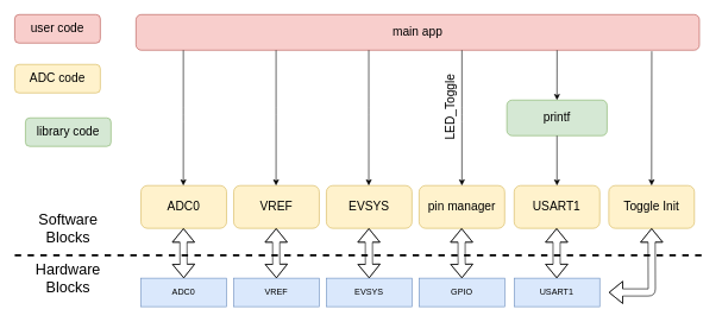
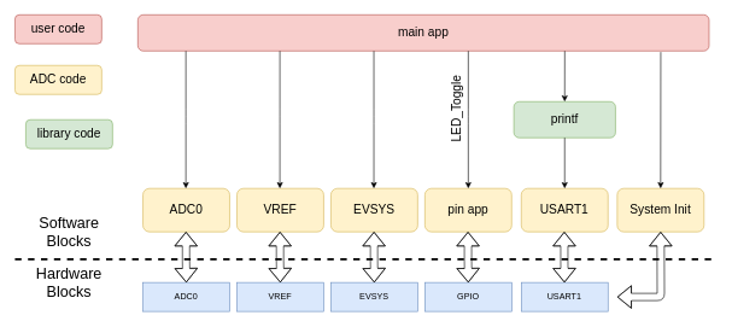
  <mxCell id="0" />
  <mxCell id="1" parent="0" />
  <mxCell id="2" value="&lt;span style=&quot;font-size: 17px&quot;&gt;main app&lt;/span&gt;" style="rounded=1;whiteSpace=wrap;html=1;fillColor=#f8cecc;strokeColor=#b85450;" parent="1" vertex="1"><mxGeometry x="190" y="20" width="790" height="50" as="geometry" /></mxCell>
- <mxCell id="3" value="&lt;span&gt;&lt;font style=&quot;font-size: 17px&quot;&gt;pin manager&lt;/font&gt;&lt;/span&gt;" style="rounded=1;whiteSpace=wrap;html=1;fillColor=#fff2cc;strokeColor=#d6b656;" parent="1" vertex="1"><mxGeometry x="587" y="260" width="120" height="60" as="geometry" /></mxCell>
+ <mxCell id="3" value="&lt;span&gt;&lt;font style=&quot;font-size: 17px&quot;&gt;pin app&lt;/font&gt;&lt;/span&gt;" style="rounded=1;whiteSpace=wrap;html=1;fillColor=#fff2cc;strokeColor=#d6b656;" parent="1" vertex="1"><mxGeometry x="587" y="260" width="120" height="60" as="geometry" /></mxCell>
  <mxCell id="4" value="&lt;span&gt;&lt;font style=&quot;font-size: 17px&quot;&gt;USART1&lt;/font&gt;&lt;/span&gt;" style="rounded=1;whiteSpace=wrap;html=1;fillColor=#fff2cc;strokeColor=#d6b656;" parent="1" vertex="1"><mxGeometry x="720.31" y="260" width="120" height="60" as="geometry" /></mxCell>
  <mxCell id="5" value="&lt;font style=&quot;font-size: 17px&quot;&gt;printf&lt;/font&gt;" style="rounded=1;whiteSpace=wrap;html=1;fillColor=#d5e8d4;strokeColor=#82b366;" parent="1" vertex="1"><mxGeometry x="710" y="140" width="140.62" height="50" as="geometry" /></mxCell>
  <mxCell id="6" value="" style="endArrow=classic;html=1;entryX=0.5;entryY=0;entryDx=0;entryDy=0;exitX=0.5;exitY=1;exitDx=0;exitDy=0;" parent="1" source="5" target="4" edge="1"><mxGeometry width="50" height="50" relative="1" as="geometry"><mxPoint x="540" y="130" as="sourcePoint" /><mxPoint x="430" y="180" as="targetPoint" /><Array as="points" /></mxGeometry></mxCell>
  <mxCell id="7" value="" style="endArrow=classic;html=1;exitX=0.672;exitY=1;exitDx=0;exitDy=0;entryX=0.5;entryY=0;entryDx=0;entryDy=0;exitPerimeter=0;" parent="1" target="5" edge="1"><mxGeometry width="50" height="50" relative="1" as="geometry"><mxPoint x="780.4" y="70" as="sourcePoint" /><mxPoint x="530" y="70" as="targetPoint" /><Array as="points" /></mxGeometry></mxCell>
  <mxCell id="8" value="" style="endArrow=classic;html=1;exitX=0.5;exitY=1;exitDx=0;exitDy=0;entryX=0.5;entryY=0;entryDx=0;entryDy=0;" parent="1" edge="1" target="3"><mxGeometry width="50" height="50" relative="1" as="geometry"><mxPoint x="647" y="70" as="sourcePoint" /><mxPoint x="456" y="249" as="targetPoint" /><Array as="points"><mxPoint x="647" y="160" /></Array></mxGeometry></mxCell>
  <mxCell id="9" value="GPIO" style="rounded=0;whiteSpace=wrap;html=1;fillColor=#dae8fc;strokeColor=#6c8ebf;" parent="1" vertex="1"><mxGeometry x="587" y="390" width="120" height="40" as="geometry" /></mxCell>
  <mxCell id="10" value="USART1" style="rounded=0;whiteSpace=wrap;html=1;fillColor=#dae8fc;strokeColor=#6c8ebf;" parent="1" vertex="1"><mxGeometry x="720.31" y="390" width="120" height="40" as="geometry" /></mxCell>
  <mxCell id="11" value="&lt;font style=&quot;font-size: 21px&quot;&gt;Hardware&lt;br&gt;Blocks&lt;br&gt;&lt;/font&gt;" style="text;html=1;strokeColor=none;fillColor=none;align=center;verticalAlign=middle;whiteSpace=wrap;rounded=0;" parent="1" vertex="1"><mxGeometry x="20" y="360" width="150" height="60" as="geometry" /></mxCell>
  <mxCell id="12" value="&lt;font style=&quot;font-size: 21px&quot;&gt;Software&lt;br&gt;Blocks&lt;br&gt;&lt;/font&gt;" style="text;html=1;strokeColor=none;fillColor=none;align=center;verticalAlign=middle;whiteSpace=wrap;rounded=0;" parent="1" vertex="1"><mxGeometry x="20" y="290" width="150" height="60" as="geometry" /></mxCell>
  <mxCell id="13" value="" style="shape=flexArrow;endArrow=classic;startArrow=classic;html=1;" parent="1" edge="1"><mxGeometry width="50" height="50" relative="1" as="geometry"><mxPoint x="780" y="390" as="sourcePoint" /><mxPoint x="779.81" y="320" as="targetPoint" /><Array as="points"><mxPoint x="779.81" y="360" /><mxPoint x="779.81" y="340" /></Array></mxGeometry></mxCell>
  <mxCell id="14" value="&lt;span style=&quot;font-size: 17px&quot;&gt;user code&lt;/span&gt;" style="rounded=1;whiteSpace=wrap;html=1;fillColor=#f8cecc;strokeColor=#b85450;" parent="1" vertex="1"><mxGeometry x="20" y="20" width="120" height="40" as="geometry" /></mxCell>
  <mxCell id="15" value="&lt;span style=&quot;font-size: 17px&quot;&gt;ADC code&lt;/span&gt;" style="rounded=1;whiteSpace=wrap;html=1;fillColor=#fff2cc;strokeColor=#d6b656;" parent="1" vertex="1"><mxGeometry x="20" y="90" width="120" height="40" as="geometry" /></mxCell>
  <mxCell id="16" value="&lt;span style=&quot;font-size: 17px&quot;&gt;library code&lt;/span&gt;" style="rounded=1;whiteSpace=wrap;html=1;fillColor=#d5e8d4;strokeColor=#82b366;" parent="1" vertex="1"><mxGeometry x="35" y="165" width="120" height="40" as="geometry" /></mxCell>
  <mxCell id="17" value="" style="shape=flexArrow;endArrow=classic;startArrow=classic;html=1;" parent="1" edge="1"><mxGeometry width="50" height="50" relative="1" as="geometry"><mxPoint x="647" y="390" as="sourcePoint" /><mxPoint x="646.58" y="320" as="targetPoint" /><Array as="points"><mxPoint x="646.58" y="360" /><mxPoint x="646.58" y="340" /></Array></mxGeometry></mxCell>
  <mxCell id="18" value="" style="endArrow=none;dashed=1;html=1;strokeWidth=3;" parent="1" edge="1"><mxGeometry width="50" height="50" relative="1" as="geometry"><mxPoint x="20" y="358" as="sourcePoint" /><mxPoint x="990" y="358" as="targetPoint" /></mxGeometry></mxCell>
- <mxCell id="19" value="&lt;span&gt;&lt;font style=&quot;font-size: 17px&quot;&gt;Toggle Init&lt;/font&gt;&lt;/span&gt;" style="rounded=1;whiteSpace=wrap;html=1;fillColor=#fff2cc;strokeColor=#d6b656;" parent="1" vertex="1"><mxGeometry x="853" y="260" width="120" height="60" as="geometry" /></mxCell>
+ <mxCell id="19" value="&lt;span&gt;&lt;font style=&quot;font-size: 17px&quot;&gt;System Init&lt;/font&gt;&lt;/span&gt;" style="rounded=1;whiteSpace=wrap;html=1;fillColor=#fff2cc;strokeColor=#d6b656;" parent="1" vertex="1"><mxGeometry x="853" y="260" width="120" height="60" as="geometry" /></mxCell>
  <mxCell id="20" value="" style="shape=flexArrow;endArrow=classic;startArrow=classic;html=1;" parent="1" edge="1"><mxGeometry width="50" height="50" relative="1" as="geometry"><mxPoint x="853" y="410" as="sourcePoint" /><mxPoint x="913" y="320" as="targetPoint" /><Array as="points"><mxPoint x="913.31" y="410" /></Array></mxGeometry></mxCell>
  <mxCell id="21" value="" style="endArrow=classic;html=1;entryX=0.5;entryY=0;entryDx=0;entryDy=0;exitX=0.886;exitY=1.03;exitDx=0;exitDy=0;exitPerimeter=0;" parent="1" target="19" edge="1"><mxGeometry width="50" height="50" relative="1" as="geometry"><mxPoint x="913.2" y="71.5" as="sourcePoint" /><mxPoint x="713" y="250" as="targetPoint" /><Array as="points" /></mxGeometry></mxCell>
  <mxCell id="22" value="&lt;font style=&quot;font-size: 17px&quot;&gt;LED_Toggle&lt;/font&gt;" style="text;html=1;strokeColor=none;fillColor=none;align=center;verticalAlign=middle;whiteSpace=wrap;rounded=0;rotation=-90;" parent="1" vertex="1"><mxGeometry x="592" y="140" width="80.62" height="20" as="geometry" /></mxCell>
  <mxCell id="23" value="&lt;span&gt;&lt;font style=&quot;font-size: 17px&quot;&gt;ADC0&lt;br&gt;&lt;/font&gt;&lt;/span&gt;" style="rounded=1;whiteSpace=wrap;html=1;fillColor=#fff2cc;strokeColor=#d6b656;" vertex="1" parent="1"><mxGeometry x="197" y="260" width="120" height="60" as="geometry" /></mxCell>
  <mxCell id="24" value="&lt;span&gt;&lt;font style=&quot;font-size: 17px&quot;&gt;EVSYS&lt;br&gt;&lt;/font&gt;&lt;/span&gt;" style="rounded=1;whiteSpace=wrap;html=1;fillColor=#fff2cc;strokeColor=#d6b656;" vertex="1" parent="1"><mxGeometry x="457" y="260" width="120" height="60" as="geometry" /></mxCell>
  <mxCell id="25" value="&lt;span&gt;&lt;font style=&quot;font-size: 17px&quot;&gt;VREF&lt;br&gt;&lt;/font&gt;&lt;/span&gt;" style="rounded=1;whiteSpace=wrap;html=1;fillColor=#fff2cc;strokeColor=#d6b656;" vertex="1" parent="1"><mxGeometry x="327" y="260" width="120" height="60" as="geometry" /></mxCell>
  <mxCell id="26" value="" style="endArrow=classic;html=1;exitX=0.5;exitY=1;exitDx=0;exitDy=0;entryX=0.5;entryY=0;entryDx=0;entryDy=0;" edge="1" parent="1"><mxGeometry width="50" height="50" relative="1" as="geometry"><mxPoint x="516.41" y="70" as="sourcePoint" /><mxPoint x="516.41" y="260" as="targetPoint" /><Array as="points"><mxPoint x="516.41" y="160" /></Array></mxGeometry></mxCell>
  <mxCell id="27" value="" style="endArrow=classic;html=1;exitX=0.5;exitY=1;exitDx=0;exitDy=0;entryX=0.5;entryY=0;entryDx=0;entryDy=0;" edge="1" parent="1"><mxGeometry width="50" height="50" relative="1" as="geometry"><mxPoint x="386.41" y="70" as="sourcePoint" /><mxPoint x="386.41" y="260" as="targetPoint" /><Array as="points"><mxPoint x="386.41" y="160" /></Array></mxGeometry></mxCell>
  <mxCell id="28" value="" style="endArrow=classic;html=1;exitX=0.5;exitY=1;exitDx=0;exitDy=0;entryX=0.5;entryY=0;entryDx=0;entryDy=0;" edge="1" parent="1"><mxGeometry width="50" height="50" relative="1" as="geometry"><mxPoint x="256.41" y="70" as="sourcePoint" /><mxPoint x="256.41" y="260" as="targetPoint" /><Array as="points"><mxPoint x="256.41" y="160" /></Array></mxGeometry></mxCell>
  <mxCell id="29" value="ADC0" style="rounded=0;whiteSpace=wrap;html=1;fillColor=#dae8fc;strokeColor=#6c8ebf;" vertex="1" parent="1"><mxGeometry x="197" y="390" width="120" height="40" as="geometry" /></mxCell>
  <mxCell id="30" value="" style="shape=flexArrow;endArrow=classic;startArrow=classic;html=1;" edge="1" parent="1"><mxGeometry width="50" height="50" relative="1" as="geometry"><mxPoint x="257" y="390" as="sourcePoint" /><mxPoint x="256.58" y="320" as="targetPoint" /><Array as="points"><mxPoint x="256.58" y="360" /><mxPoint x="256.58" y="340" /></Array></mxGeometry></mxCell>
  <mxCell id="31" value="VREF" style="rounded=0;whiteSpace=wrap;html=1;fillColor=#dae8fc;strokeColor=#6c8ebf;" vertex="1" parent="1"><mxGeometry x="327" y="390" width="120" height="40" as="geometry" /></mxCell>
  <mxCell id="32" value="" style="shape=flexArrow;endArrow=classic;startArrow=classic;html=1;" edge="1" parent="1"><mxGeometry width="50" height="50" relative="1" as="geometry"><mxPoint x="387" y="390" as="sourcePoint" /><mxPoint x="386.58" y="320" as="targetPoint" /><Array as="points"><mxPoint x="386.58" y="360" /><mxPoint x="386.58" y="340" /></Array></mxGeometry></mxCell>
  <mxCell id="33" value="EVSYS" style="rounded=0;whiteSpace=wrap;html=1;fillColor=#dae8fc;strokeColor=#6c8ebf;" vertex="1" parent="1"><mxGeometry x="457" y="390" width="120" height="40" as="geometry" /></mxCell>
  <mxCell id="34" value="" style="shape=flexArrow;endArrow=classic;startArrow=classic;html=1;" edge="1" parent="1"><mxGeometry width="50" height="50" relative="1" as="geometry"><mxPoint x="517" y="390" as="sourcePoint" /><mxPoint x="516.58" y="320" as="targetPoint" /><Array as="points"><mxPoint x="516.58" y="360" /><mxPoint x="516.58" y="340" /></Array></mxGeometry></mxCell>
